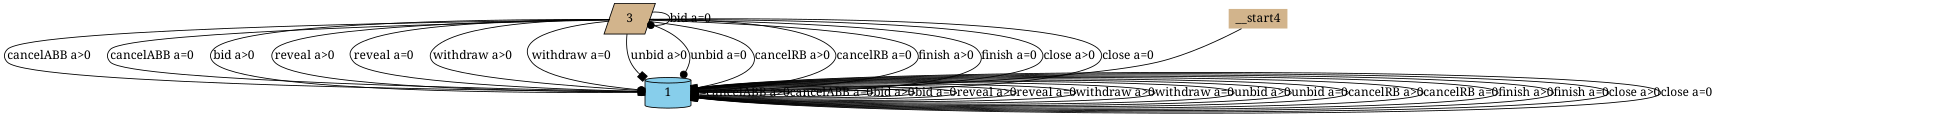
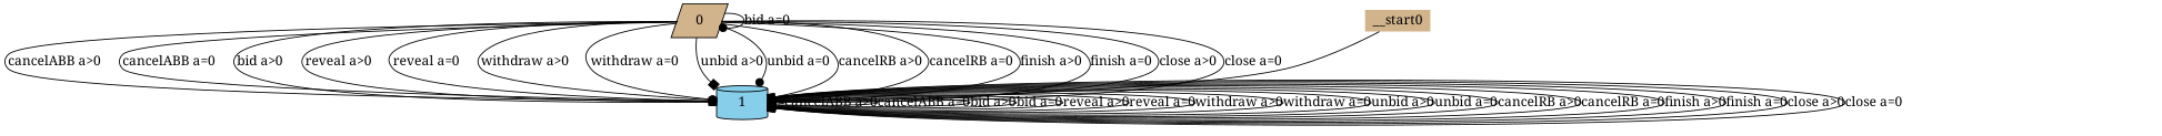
  digraph {
    fontname="Noto Serif"
    node [fillcolor=tan fontname="Noto Serif" style=filled]
    edge [arrowhead=box fontname="Noto Serif"]
-   n1 [label=3 shape=parallelogram]
+   n1 [label=0 shape=parallelogram]
    n2 [fillcolor=skyblue label=1 shape=cylinder]
-   __start0 [height=0 shape=none width=0 label=__start4]
+   __start0 [height=0 shape=none width=0]
    n1 -> n1 [arrowhead=dot label="bid a=0"]
    n1 -> n2 [arrowhead=dot label="cancelABB a>0"]
    n1 -> n2 [label="cancelABB a=0"]
    n1 -> n2 [arrowhead=dot label="bid a>0"]
    n1 -> n2 [label="reveal a>0"]
    n1 -> n2 [arrowhead=dot label="reveal a=0"]
    n1 -> n2 [arrowhead=dot label="withdraw a>0"]
    n1 -> n2 [arrowhead=dot label="withdraw a=0"]
    n1 -> n2 [label="unbid a>0"]
    n1 -> n2 [arrowhead=dot label="unbid a=0"]
    n1 -> n2 [label="cancelRB a>0"]
    n1 -> n2 [arrowhead=dot label="cancelRB a=0"]
    n1 -> n2 [label="finish a>0"]
    n1 -> n2 [label="finish a=0"]
    n1 -> n2 [label="close a>0"]
    n1 -> n2 [label="close a=0"]
    n2 -> n2 [label="cancelABB a>0"]
    n2 -> n2 [label="cancelABB a=0"]
    n2 -> n2 [label="bid a>0"]
    n2 -> n2 [label="bid a=0"]
    n2 -> n2 [label="reveal a>0"]
    n2 -> n2 [label="reveal a=0"]
    n2 -> n2 [arrowhead=dot label="withdraw a>0"]
    n2 -> n2 [arrowhead=dot label="withdraw a=0"]
    n2 -> n2 [label="unbid a>0"]
    n2 -> n2 [label="unbid a=0"]
    n2 -> n2 [arrowhead=dot label="cancelRB a>0"]
    n2 -> n2 [arrowhead=dot label="cancelRB a=0"]
    n2 -> n2 [arrowhead=dot label="finish a>0"]
    n2 -> n2 [label="finish a=0"]
    n2 -> n2 [label="close a>0"]
    n2 -> n2 [label="close a=0"]
    __start0 -> n2 [arrowhead=dot]
  }
